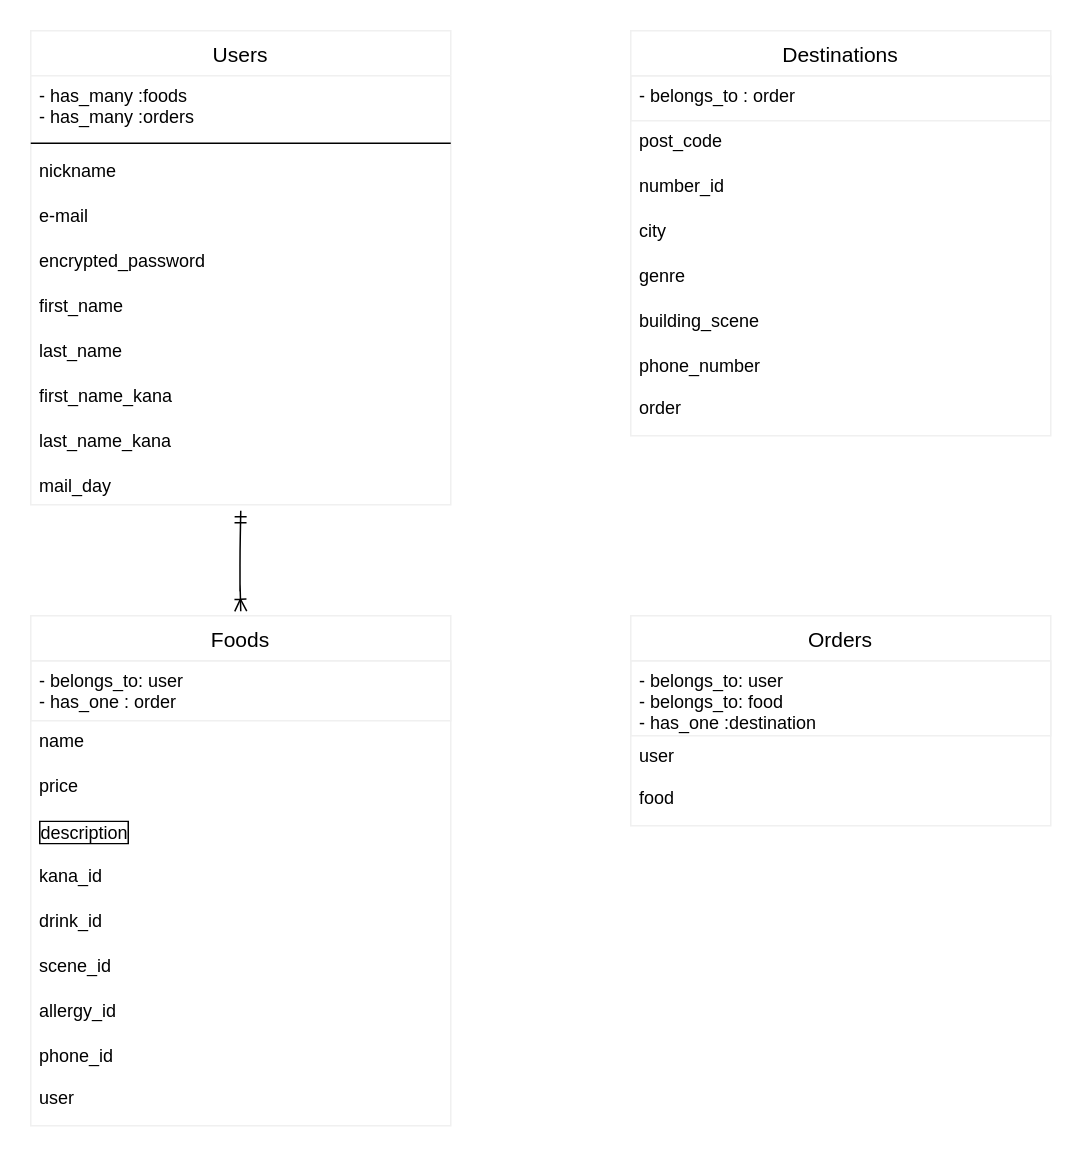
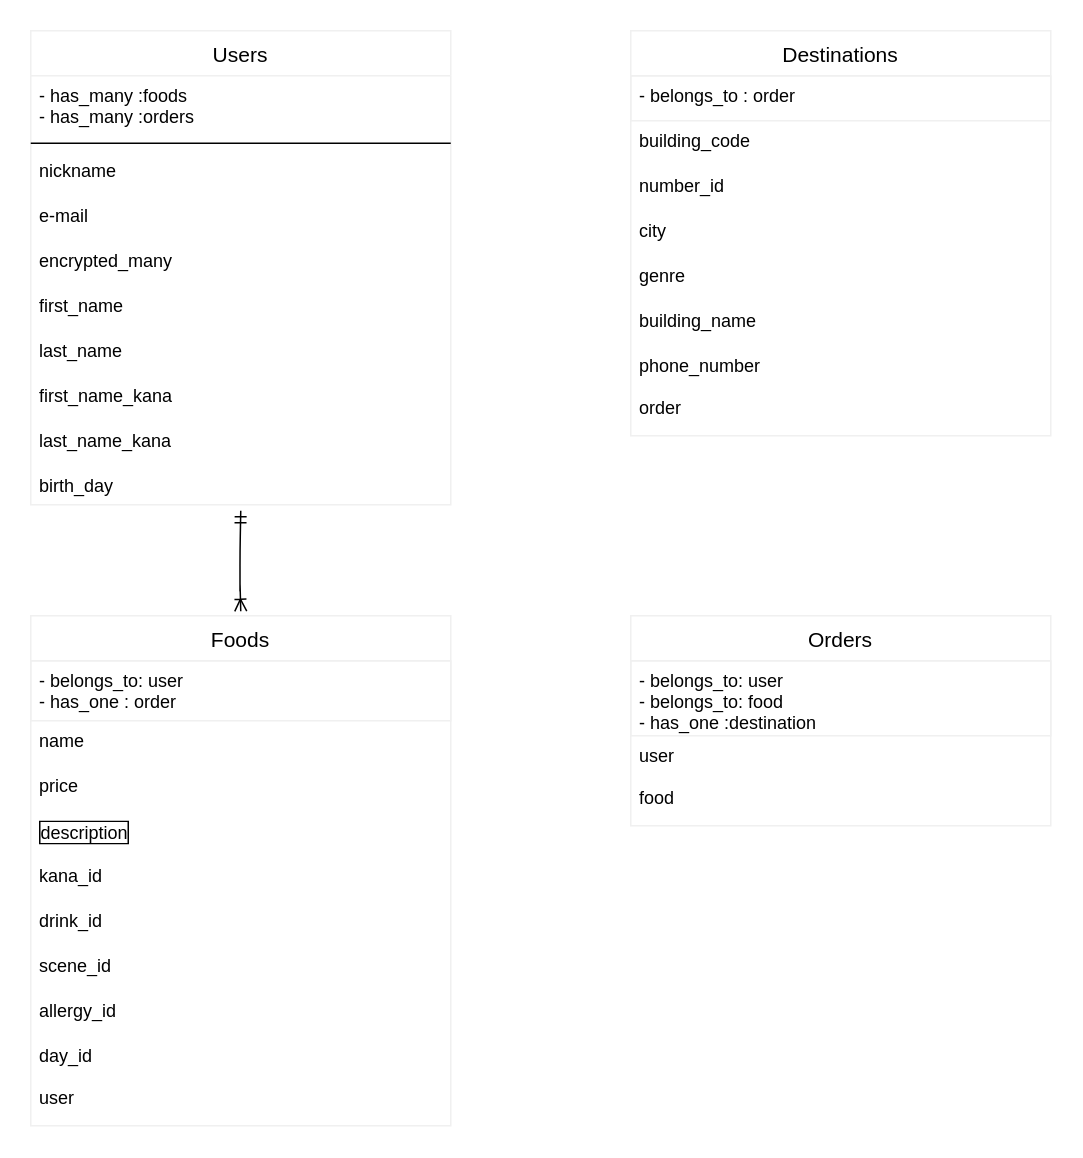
  <mxCell id="0" />
  <mxCell id="1" parent="0" />
  <mxCell id="2" value="Foods" style="swimlane;fontStyle=0;childLayout=stackLayout;horizontal=1;startSize=30;horizontalStack=0;resizeParent=1;resizeParentMax=0;resizeLast=0;collapsible=1;marginBottom=0;align=center;fontSize=14;rounded=0;glass=0;labelBackgroundColor=none;sketch=0;strokeColor=#f0f0f0;fillColor=none;html=0;" parent="1" vertex="1"><mxGeometry x="20" y="410" width="280" height="340" as="geometry" /></mxCell>
  <mxCell id="3" value="- belongs_to: user&#10;- has_one : order" style="text;fillColor=none;spacingLeft=4;spacingRight=4;overflow=hidden;rotatable=0;points=[[0,0.5],[1,0.5]];portConstraint=eastwest;fontSize=12;strokeColor=#f0f0f0;" parent="2" vertex="1"><mxGeometry y="30" width="280" height="40" as="geometry" /></mxCell>
  <mxCell id="4" value="name" style="text;strokeColor=none;fillColor=none;spacingLeft=4;spacingRight=4;overflow=hidden;rotatable=0;points=[[0,0.5],[1,0.5]];portConstraint=eastwest;fontSize=12;" parent="2" vertex="1"><mxGeometry y="70" width="280" height="30" as="geometry" /></mxCell>
  <mxCell id="5" value="price" style="text;strokeColor=none;fillColor=none;spacingLeft=4;spacingRight=4;overflow=hidden;rotatable=0;points=[[0,0.5],[1,0.5]];portConstraint=eastwest;fontSize=12;" parent="2" vertex="1"><mxGeometry y="100" width="280" height="30" as="geometry" /></mxCell>
  <mxCell id="6" value="description" style="text;strokeColor=none;fillColor=none;spacingLeft=4;spacingRight=4;overflow=hidden;rotatable=0;points=[[0,0.5],[1,0.5]];portConstraint=eastwest;fontSize=12;labelBorderColor=#000000;html=1;" parent="2" vertex="1"><mxGeometry y="130" width="280" height="30" as="geometry" /></mxCell>
  <mxCell id="7" value="kana_id" style="text;strokeColor=none;fillColor=none;spacingLeft=4;spacingRight=4;overflow=hidden;rotatable=0;points=[[0,0.5],[1,0.5]];portConstraint=eastwest;fontSize=12;" parent="2" vertex="1"><mxGeometry y="160" width="280" height="30" as="geometry" /></mxCell>
  <mxCell id="8" value="drink_id" style="text;strokeColor=none;fillColor=none;spacingLeft=4;spacingRight=4;overflow=hidden;rotatable=0;points=[[0,0.5],[1,0.5]];portConstraint=eastwest;fontSize=12;" parent="2" vertex="1"><mxGeometry y="190" width="280" height="30" as="geometry" /></mxCell>
  <mxCell id="9" value="scene_id" style="text;strokeColor=none;fillColor=none;spacingLeft=4;spacingRight=4;overflow=hidden;rotatable=0;points=[[0,0.5],[1,0.5]];portConstraint=eastwest;fontSize=12;" parent="2" vertex="1"><mxGeometry y="220" width="280" height="30" as="geometry" /></mxCell>
  <mxCell id="10" value="allergy_id" style="text;strokeColor=none;fillColor=none;spacingLeft=4;spacingRight=4;overflow=hidden;rotatable=0;points=[[0,0.5],[1,0.5]];portConstraint=eastwest;fontSize=12;" parent="2" vertex="1"><mxGeometry y="250" width="280" height="30" as="geometry" /></mxCell>
- <mxCell id="11" value="phone_id&#10;&#10;user" style="text;strokeColor=none;fillColor=none;spacingLeft=4;spacingRight=4;overflow=hidden;rotatable=0;points=[[0,0.5],[1,0.5]];portConstraint=eastwest;fontSize=12;" parent="2" vertex="1"><mxGeometry y="280" width="280" height="60" as="geometry" /></mxCell>
+ <mxCell id="11" value="day_id&#10;&#10;user" style="text;strokeColor=none;fillColor=none;spacingLeft=4;spacingRight=4;overflow=hidden;rotatable=0;points=[[0,0.5],[1,0.5]];portConstraint=eastwest;fontSize=12;" parent="2" vertex="1"><mxGeometry y="280" width="280" height="60" as="geometry" /></mxCell>
  <mxCell id="12" value="Destinations" style="swimlane;fontStyle=0;childLayout=stackLayout;horizontal=1;startSize=30;horizontalStack=0;resizeParent=1;resizeParentMax=0;resizeLast=0;collapsible=1;marginBottom=0;align=center;fontSize=14;rounded=0;glass=0;labelBackgroundColor=none;sketch=0;strokeColor=#f0f0f0;fillColor=none;html=0;" parent="1" vertex="1"><mxGeometry x="420" y="20" width="280" height="270" as="geometry" /></mxCell>
  <mxCell id="13" value="- belongs_to : order" style="text;fillColor=none;spacingLeft=4;spacingRight=4;overflow=hidden;rotatable=0;points=[[0,0.5],[1,0.5]];portConstraint=eastwest;fontSize=12;align=left;strokeColor=#f0f0f0;" parent="12" vertex="1"><mxGeometry y="30" width="280" height="30" as="geometry" /></mxCell>
- <mxCell id="14" value="post_code" style="text;strokeColor=none;fillColor=none;spacingLeft=4;spacingRight=4;overflow=hidden;rotatable=0;points=[[0,0.5],[1,0.5]];portConstraint=eastwest;fontSize=12;" parent="12" vertex="1"><mxGeometry y="60" width="280" height="30" as="geometry" /></mxCell>
+ <mxCell id="14" value="building_code" style="text;strokeColor=none;fillColor=none;spacingLeft=4;spacingRight=4;overflow=hidden;rotatable=0;points=[[0,0.5],[1,0.5]];portConstraint=eastwest;fontSize=12;" parent="12" vertex="1"><mxGeometry y="60" width="280" height="30" as="geometry" /></mxCell>
  <mxCell id="15" value="number_id" style="text;strokeColor=none;fillColor=none;spacingLeft=4;spacingRight=4;overflow=hidden;rotatable=0;points=[[0,0.5],[1,0.5]];portConstraint=eastwest;fontSize=12;" parent="12" vertex="1"><mxGeometry y="90" width="280" height="30" as="geometry" /></mxCell>
  <mxCell id="16" value="city" style="text;strokeColor=none;fillColor=none;spacingLeft=4;spacingRight=4;overflow=hidden;rotatable=0;points=[[0,0.5],[1,0.5]];portConstraint=eastwest;fontSize=12;" parent="12" vertex="1"><mxGeometry y="120" width="280" height="30" as="geometry" /></mxCell>
  <mxCell id="17" value="genre" style="text;strokeColor=none;fillColor=none;spacingLeft=4;spacingRight=4;overflow=hidden;rotatable=0;points=[[0,0.5],[1,0.5]];portConstraint=eastwest;fontSize=12;" parent="12" vertex="1"><mxGeometry y="150" width="280" height="30" as="geometry" /></mxCell>
- <mxCell id="18" value="building_scene" style="text;strokeColor=none;fillColor=none;spacingLeft=4;spacingRight=4;overflow=hidden;rotatable=0;points=[[0,0.5],[1,0.5]];portConstraint=eastwest;fontSize=12;" parent="12" vertex="1"><mxGeometry y="180" width="280" height="30" as="geometry" /></mxCell>
+ <mxCell id="18" value="building_name" style="text;strokeColor=none;fillColor=none;spacingLeft=4;spacingRight=4;overflow=hidden;rotatable=0;points=[[0,0.5],[1,0.5]];portConstraint=eastwest;fontSize=12;" parent="12" vertex="1"><mxGeometry y="180" width="280" height="30" as="geometry" /></mxCell>
  <mxCell id="19" value="phone_number&#10;&#10;order" style="text;strokeColor=none;fillColor=none;spacingLeft=4;spacingRight=4;overflow=hidden;rotatable=0;points=[[0,0.5],[1,0.5]];portConstraint=eastwest;fontSize=12;" parent="12" vertex="1"><mxGeometry y="210" width="280" height="60" as="geometry" /></mxCell>
  <mxCell id="20" value="Orders" style="swimlane;fontStyle=0;childLayout=stackLayout;horizontal=1;startSize=30;horizontalStack=0;resizeParent=1;resizeParentMax=0;resizeLast=0;collapsible=1;marginBottom=0;align=center;fontSize=14;rounded=0;glass=0;labelBackgroundColor=none;sketch=0;strokeColor=#f0f0f0;fillColor=none;html=0;" parent="1" vertex="1"><mxGeometry x="420" y="410" width="280" height="140" as="geometry" /></mxCell>
  <mxCell id="21" value="- belongs_to: user&#10;- belongs_to: food&#10;- has_one :destination" style="text;fillColor=none;spacingLeft=4;spacingRight=4;overflow=hidden;rotatable=0;points=[[0,0.5],[1,0.5]];portConstraint=eastwest;fontSize=12;strokeColor=#f0f0f0;" parent="20" vertex="1"><mxGeometry y="30" width="280" height="50" as="geometry" /></mxCell>
  <mxCell id="22" value="user&#10;&#10;food" style="text;strokeColor=none;fillColor=none;spacingLeft=4;spacingRight=4;overflow=hidden;rotatable=0;points=[[0,0.5],[1,0.5]];portConstraint=eastwest;fontSize=12;" parent="20" vertex="1"><mxGeometry y="80" width="280" height="60" as="geometry" /></mxCell>
  <mxCell id="23" value="Users" style="swimlane;fontStyle=0;childLayout=stackLayout;horizontal=1;startSize=30;horizontalStack=0;resizeParent=1;resizeParentMax=0;resizeLast=0;collapsible=1;marginBottom=0;align=center;fontSize=14;rounded=0;glass=0;labelBackgroundColor=none;sketch=0;strokeColor=#f0f0f0;fillColor=none;html=0;" parent="1" vertex="1"><mxGeometry x="20" y="20" width="280" height="316" as="geometry" /></mxCell>
  <mxCell id="24" value="- has_many :foods&#10;- has_many :orders" style="text;strokeColor=none;fillColor=none;spacingLeft=4;spacingRight=4;overflow=hidden;rotatable=0;points=[[0,0.5],[1,0.5]];portConstraint=eastwest;fontSize=12;align=left;" parent="23" vertex="1"><mxGeometry y="30" width="280" height="40" as="geometry" /></mxCell>
  <mxCell id="25" value="" style="line;strokeWidth=1;rotatable=0;dashed=0;labelPosition=right;align=left;verticalAlign=middle;spacingTop=0;spacingLeft=6;points=[];portConstraint=eastwest;rounded=0;glass=0;labelBackgroundColor=none;sketch=0;fillColor=none;html=1;" parent="23" vertex="1"><mxGeometry y="70" width="280" height="10" as="geometry" /></mxCell>
  <mxCell id="26" value="nickname" style="text;strokeColor=none;fillColor=none;spacingLeft=4;spacingRight=4;overflow=hidden;rotatable=0;points=[[0,0.5],[1,0.5]];portConstraint=eastwest;fontSize=12;" parent="23" vertex="1"><mxGeometry y="80" width="280" height="30" as="geometry" /></mxCell>
  <mxCell id="27" value="e-mail" style="text;strokeColor=none;fillColor=none;spacingLeft=4;spacingRight=4;overflow=hidden;rotatable=0;points=[[0,0.5],[1,0.5]];portConstraint=eastwest;fontSize=12;" parent="23" vertex="1"><mxGeometry y="110" width="280" height="30" as="geometry" /></mxCell>
- <mxCell id="28" value="encrypted_password" style="text;strokeColor=none;fillColor=none;spacingLeft=4;spacingRight=4;overflow=hidden;rotatable=0;points=[[0,0.5],[1,0.5]];portConstraint=eastwest;fontSize=12;" parent="23" vertex="1"><mxGeometry y="140" width="280" height="30" as="geometry" /></mxCell>
+ <mxCell id="28" value="encrypted_many" style="text;strokeColor=none;fillColor=none;spacingLeft=4;spacingRight=4;overflow=hidden;rotatable=0;points=[[0,0.5],[1,0.5]];portConstraint=eastwest;fontSize=12;" parent="23" vertex="1"><mxGeometry y="140" width="280" height="30" as="geometry" /></mxCell>
  <mxCell id="29" value="first_name" style="text;strokeColor=none;fillColor=none;spacingLeft=4;spacingRight=4;overflow=hidden;rotatable=0;points=[[0,0.5],[1,0.5]];portConstraint=eastwest;fontSize=12;" parent="23" vertex="1"><mxGeometry y="170" width="280" height="30" as="geometry" /></mxCell>
  <mxCell id="30" value="last_name" style="text;strokeColor=none;fillColor=none;spacingLeft=4;spacingRight=4;overflow=hidden;rotatable=0;points=[[0,0.5],[1,0.5]];portConstraint=eastwest;fontSize=12;" parent="23" vertex="1"><mxGeometry y="200" width="280" height="30" as="geometry" /></mxCell>
  <mxCell id="31" value="first_name_kana" style="text;strokeColor=none;fillColor=none;spacingLeft=4;spacingRight=4;overflow=hidden;rotatable=0;points=[[0,0.5],[1,0.5]];portConstraint=eastwest;fontSize=12;" parent="23" vertex="1"><mxGeometry y="230" width="280" height="30" as="geometry" /></mxCell>
  <mxCell id="32" value="last_name_kana" style="text;strokeColor=none;fillColor=none;spacingLeft=4;spacingRight=4;overflow=hidden;rotatable=0;points=[[0,0.5],[1,0.5]];portConstraint=eastwest;fontSize=12;" parent="23" vertex="1"><mxGeometry y="260" width="280" height="30" as="geometry" /></mxCell>
- <mxCell id="33" value="mail_day" style="text;strokeColor=none;fillColor=none;spacingLeft=4;spacingRight=4;overflow=hidden;rotatable=0;points=[[0,0.5],[1,0.5]];portConstraint=eastwest;fontSize=12;" parent="23" vertex="1"><mxGeometry y="290" width="280" height="26" as="geometry" /></mxCell>
+ <mxCell id="33" value="birth_day" style="text;strokeColor=none;fillColor=none;spacingLeft=4;spacingRight=4;overflow=hidden;rotatable=0;points=[[0,0.5],[1,0.5]];portConstraint=eastwest;fontSize=12;" parent="23" vertex="1"><mxGeometry y="290" width="280" height="26" as="geometry" /></mxCell>
  <mxCell id="34" value="" style="fontSize=12;html=1;endArrow=ERoneToMany;startArrow=ERmandOne;startFill=0;" parent="1" edge="1"><mxGeometry width="100" height="100" relative="1" as="geometry"><mxPoint x="160" y="340" as="sourcePoint" /><mxPoint x="160" y="407" as="targetPoint" /><Array as="points"><mxPoint x="159.5" y="367" /><mxPoint x="159.5" y="397" /><mxPoint x="159.5" y="387" /></Array></mxGeometry></mxCell>
